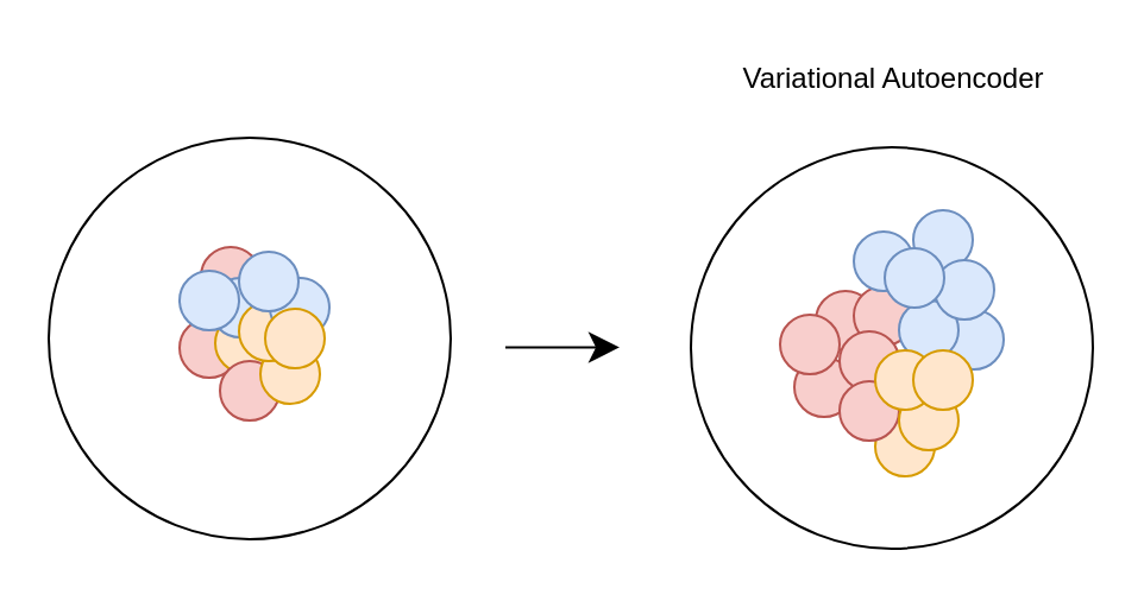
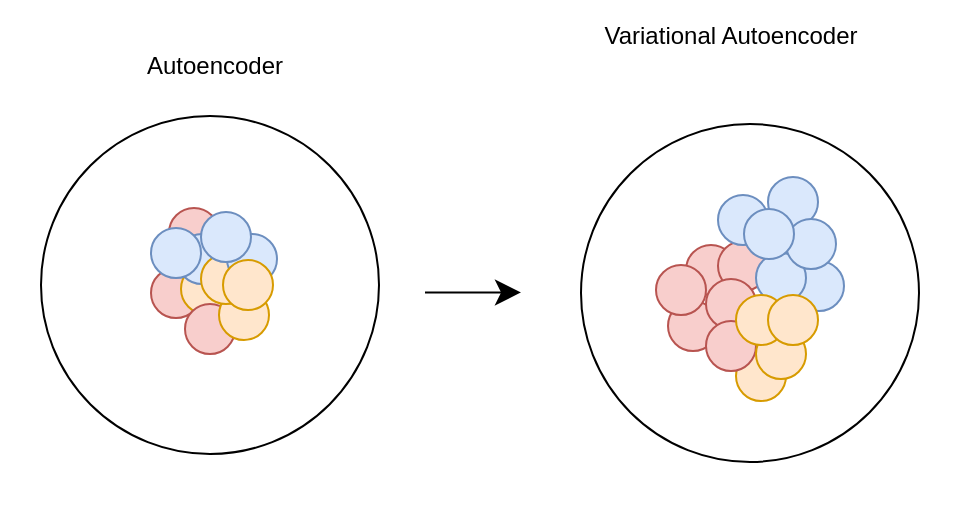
  <mxCell id="0" />
  <mxCell id="1" parent="0" />
  <mxCell id="2" value="" style="ellipse;whiteSpace=wrap;html=1;aspect=fixed;rotation=0;" vertex="1" parent="1"><mxGeometry x="20" y="57.5" width="169" height="169" as="geometry" /></mxCell>
  <mxCell id="3" value="" style="edgeStyle=orthogonalEdgeStyle;rounded=0;orthogonalLoop=1;jettySize=auto;html=1;endSize=10;targetPerimeterSpacing=10;sourcePerimeterSpacing=11;jumpSize=6;startSize=14;" edge="1" parent="1"><mxGeometry relative="1" as="geometry"><mxPoint x="212" y="145.73" as="sourcePoint" /><mxPoint x="260" y="145.73" as="targetPoint" /></mxGeometry></mxCell>
  <mxCell id="4" value="" style="ellipse;whiteSpace=wrap;html=1;aspect=fixed;fillColor=#f8cecc;strokeColor=#b85450;" vertex="1" parent="1"><mxGeometry x="88" y="119.5" width="25" height="25" as="geometry" /></mxCell>
  <mxCell id="5" value="" style="ellipse;whiteSpace=wrap;html=1;aspect=fixed;fillColor=#f8cecc;strokeColor=#b85450;" vertex="1" parent="1"><mxGeometry x="94" y="114.5" width="25" height="25" as="geometry" /></mxCell>
  <mxCell id="6" value="" style="ellipse;whiteSpace=wrap;html=1;aspect=fixed;fillColor=#f8cecc;strokeColor=#b85450;" vertex="1" parent="1"><mxGeometry x="86" y="119.5" width="25" height="25" as="geometry" /></mxCell>
  <mxCell id="7" value="" style="ellipse;whiteSpace=wrap;html=1;aspect=fixed;fillColor=#dae8fc;strokeColor=#6c8ebf;" vertex="1" parent="1"><mxGeometry x="90" y="124.5" width="25" height="25" as="geometry" /></mxCell>
  <mxCell id="8" value="" style="ellipse;whiteSpace=wrap;html=1;aspect=fixed;fillColor=#f8cecc;strokeColor=#b85450;" vertex="1" parent="1"><mxGeometry x="84" y="103.5" width="25" height="25" as="geometry" /></mxCell>
  <mxCell id="9" value="" style="ellipse;whiteSpace=wrap;html=1;aspect=fixed;fillColor=#f8cecc;strokeColor=#b85450;" vertex="1" parent="1"><mxGeometry x="75" y="133.5" width="25" height="25" as="geometry" /></mxCell>
  <mxCell id="10" value="" style="ellipse;whiteSpace=wrap;html=1;aspect=fixed;fillColor=#ffe6cc;strokeColor=#d79b00;" vertex="1" parent="1"><mxGeometry x="90" y="131.5" width="25" height="25" as="geometry" /></mxCell>
  <mxCell id="11" value="" style="ellipse;whiteSpace=wrap;html=1;aspect=fixed;fillColor=#f8cecc;strokeColor=#b85450;" vertex="1" parent="1"><mxGeometry x="92" y="151.5" width="25" height="25" as="geometry" /></mxCell>
  <mxCell id="12" value="" style="ellipse;whiteSpace=wrap;html=1;aspect=fixed;direction=west;fillColor=#dae8fc;strokeColor=#6c8ebf;" vertex="1" parent="1"><mxGeometry x="100" y="119.5" width="25" height="25" as="geometry" /></mxCell>
  <mxCell id="13" value="" style="ellipse;whiteSpace=wrap;html=1;aspect=fixed;direction=west;fillColor=#dae8fc;strokeColor=#6c8ebf;" vertex="1" parent="1"><mxGeometry x="88" y="116.5" width="25" height="25" as="geometry" /></mxCell>
  <mxCell id="14" value="" style="ellipse;whiteSpace=wrap;html=1;aspect=fixed;direction=west;fillColor=#ffe6cc;strokeColor=#d79b00;" vertex="1" parent="1"><mxGeometry x="109" y="144.5" width="25" height="25" as="geometry" /></mxCell>
  <mxCell id="15" value="" style="ellipse;whiteSpace=wrap;html=1;aspect=fixed;direction=west;fillColor=#dae8fc;strokeColor=#6c8ebf;" vertex="1" parent="1"><mxGeometry x="75" y="113.5" width="25" height="25" as="geometry" /></mxCell>
  <mxCell id="16" value="" style="ellipse;whiteSpace=wrap;html=1;aspect=fixed;direction=west;fillColor=#ffe6cc;strokeColor=#d79b00;" vertex="1" parent="1"><mxGeometry x="100" y="126.5" width="25" height="25" as="geometry" /></mxCell>
  <mxCell id="17" value="" style="ellipse;whiteSpace=wrap;html=1;aspect=fixed;direction=west;fillColor=#dae8fc;strokeColor=#6c8ebf;" vertex="1" parent="1"><mxGeometry x="113" y="116.5" width="25" height="25" as="geometry" /></mxCell>
  <mxCell id="18" value="" style="ellipse;whiteSpace=wrap;html=1;aspect=fixed;direction=west;fillColor=#ffe6cc;strokeColor=#d79b00;" vertex="1" parent="1"><mxGeometry x="111" y="129.5" width="25" height="25" as="geometry" /></mxCell>
  <mxCell id="19" value="" style="ellipse;whiteSpace=wrap;html=1;aspect=fixed;direction=west;fillColor=#dae8fc;strokeColor=#6c8ebf;" vertex="1" parent="1"><mxGeometry x="100" y="105.5" width="25" height="25" as="geometry" /></mxCell>
  <mxCell id="20" value="" style="ellipse;whiteSpace=wrap;html=1;aspect=fixed;rotation=0;" vertex="1" parent="1"><mxGeometry x="290" y="61.5" width="169" height="169" as="geometry" /></mxCell>
  <mxCell id="21" value="" style="ellipse;whiteSpace=wrap;html=1;aspect=fixed;fillColor=#f8cecc;strokeColor=#b85450;" vertex="1" parent="1"><mxGeometry x="342.5" y="122" width="25" height="25" as="geometry" /></mxCell>
  <mxCell id="22" value="" style="ellipse;whiteSpace=wrap;html=1;aspect=fixed;fillColor=#f8cecc;strokeColor=#b85450;" vertex="1" parent="1"><mxGeometry x="358.5" y="120" width="25" height="25" as="geometry" /></mxCell>
  <mxCell id="23" value="" style="ellipse;whiteSpace=wrap;html=1;aspect=fixed;fillColor=#f8cecc;strokeColor=#b85450;" vertex="1" parent="1"><mxGeometry x="333.5" y="150" width="25" height="25" as="geometry" /></mxCell>
  <mxCell id="24" value="" style="ellipse;whiteSpace=wrap;html=1;aspect=fixed;fillColor=#dae8fc;strokeColor=#6c8ebf;" vertex="1" parent="1"><mxGeometry x="396.5" y="130" width="25" height="25" as="geometry" /></mxCell>
  <mxCell id="25" value="" style="ellipse;whiteSpace=wrap;html=1;aspect=fixed;fillColor=#f8cecc;strokeColor=#b85450;" vertex="1" parent="1"><mxGeometry x="327.5" y="132" width="25" height="25" as="geometry" /></mxCell>
  <mxCell id="26" value="" style="ellipse;whiteSpace=wrap;html=1;aspect=fixed;fillColor=#f8cecc;strokeColor=#b85450;" vertex="1" parent="1"><mxGeometry x="352.5" y="139" width="25" height="25" as="geometry" /></mxCell>
  <mxCell id="27" value="" style="ellipse;whiteSpace=wrap;html=1;aspect=fixed;fillColor=#ffe6cc;strokeColor=#d79b00;" vertex="1" parent="1"><mxGeometry x="367.5" y="175" width="25" height="25" as="geometry" /></mxCell>
  <mxCell id="28" value="" style="ellipse;whiteSpace=wrap;html=1;aspect=fixed;fillColor=#f8cecc;strokeColor=#b85450;" vertex="1" parent="1"><mxGeometry x="352.5" y="160" width="25" height="25" as="geometry" /></mxCell>
  <mxCell id="29" value="" style="ellipse;whiteSpace=wrap;html=1;aspect=fixed;direction=west;fillColor=#dae8fc;strokeColor=#6c8ebf;" vertex="1" parent="1"><mxGeometry x="377.5" y="126" width="25" height="25" as="geometry" /></mxCell>
  <mxCell id="30" value="" style="ellipse;whiteSpace=wrap;html=1;aspect=fixed;direction=west;fillColor=#dae8fc;strokeColor=#6c8ebf;" vertex="1" parent="1"><mxGeometry x="383.5" y="88" width="25" height="25" as="geometry" /></mxCell>
  <mxCell id="31" value="" style="ellipse;whiteSpace=wrap;html=1;aspect=fixed;direction=west;fillColor=#ffe6cc;strokeColor=#d79b00;" vertex="1" parent="1"><mxGeometry x="377.5" y="164" width="25" height="25" as="geometry" /></mxCell>
  <mxCell id="32" value="" style="ellipse;whiteSpace=wrap;html=1;aspect=fixed;direction=west;fillColor=#dae8fc;strokeColor=#6c8ebf;" vertex="1" parent="1"><mxGeometry x="358.5" y="97" width="25" height="25" as="geometry" /></mxCell>
  <mxCell id="33" value="" style="ellipse;whiteSpace=wrap;html=1;aspect=fixed;direction=west;fillColor=#ffe6cc;strokeColor=#d79b00;" vertex="1" parent="1"><mxGeometry x="367.5" y="147" width="25" height="25" as="geometry" /></mxCell>
  <mxCell id="34" value="" style="ellipse;whiteSpace=wrap;html=1;aspect=fixed;direction=west;fillColor=#dae8fc;strokeColor=#6c8ebf;" vertex="1" parent="1"><mxGeometry x="392.5" y="109" width="25" height="25" as="geometry" /></mxCell>
  <mxCell id="35" value="" style="ellipse;whiteSpace=wrap;html=1;aspect=fixed;direction=west;fillColor=#ffe6cc;strokeColor=#d79b00;" vertex="1" parent="1"><mxGeometry x="383.5" y="147" width="25" height="25" as="geometry" /></mxCell>
  <mxCell id="36" value="" style="ellipse;whiteSpace=wrap;html=1;aspect=fixed;direction=west;fillColor=#dae8fc;strokeColor=#6c8ebf;" vertex="1" parent="1"><mxGeometry x="371.5" y="104" width="25" height="25" as="geometry" /></mxCell>
- <mxCell id="38" value="Variational Autoencoder" style="text;html=1;align=center;verticalAlign=middle;resizable=0;points=[];autosize=1;strokeColor=none;fillColor=none;" vertex="1" parent="1"><mxGeometry x="302" y="20" width="145" height="26" as="geometry" /></mxCell>
+ <mxCell id="37" value="Autoencoder" style="text;html=1;align=center;verticalAlign=middle;resizable=0;points=[];autosize=1;strokeColor=none;fillColor=none;" vertex="1" parent="1"><mxGeometry x="63.5" y="20" width="86" height="26" as="geometry" /></mxCell>
+ <mxCell id="38" value="Variational Autoencoder" style="text;html=1;align=center;verticalAlign=middle;resizable=0;points=[];autosize=1;strokeColor=none;fillColor=none;" vertex="1" parent="1"><mxGeometry x="292" y="5" width="145" height="26" as="geometry" /></mxCell>
